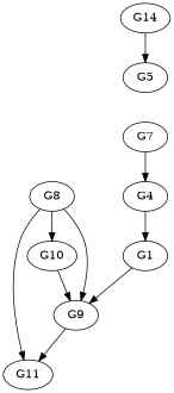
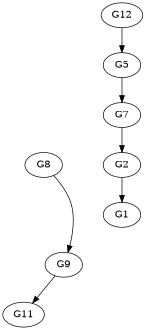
  digraph {
    rankdir=TB
-   G2 [label=G4]
+   G2
    G1
-   G14
+   G14 [label=G12]
    G5
    G7
    G9
    G11
-   G10
    G8
    G2 -> G1
-   G1 -> G9
    G14 -> G5
+   G5 -> G7
    G7 -> G2
    G9 -> G11
-   G10 -> G9
    G8 -> G9
-   G8 -> G11
-   G8 -> G10
  }
